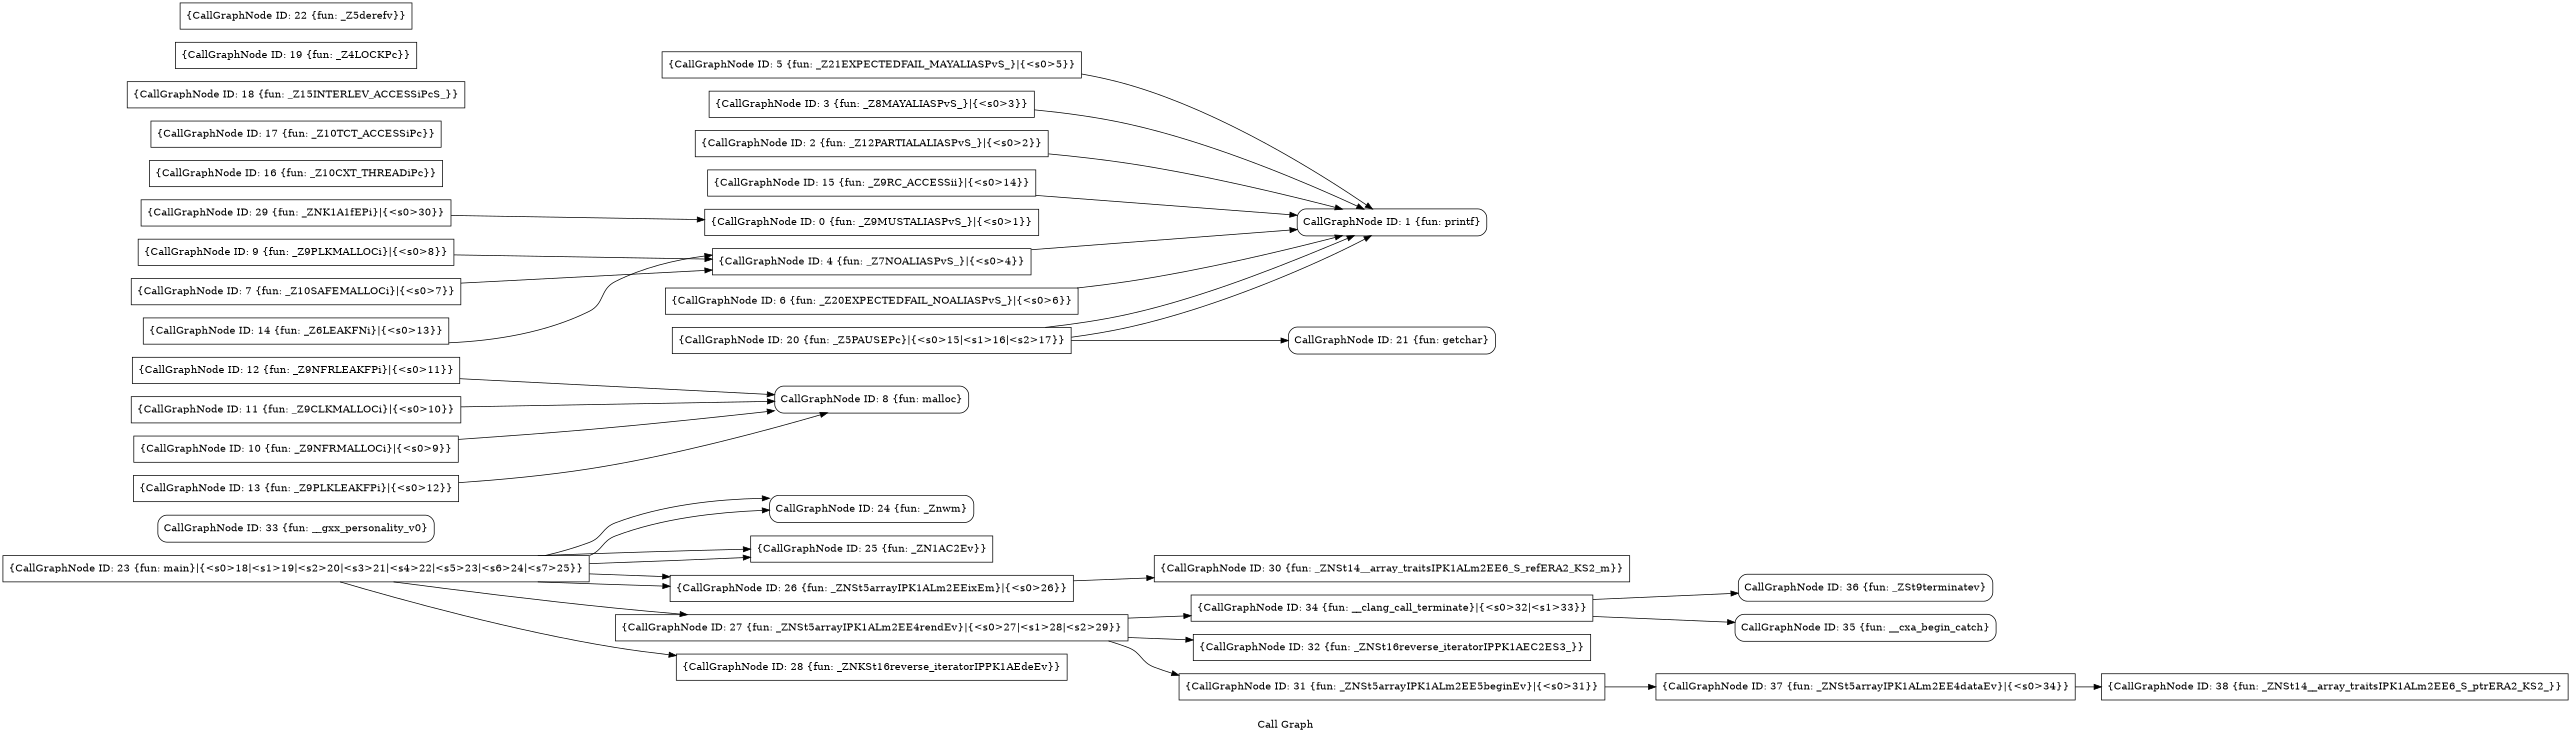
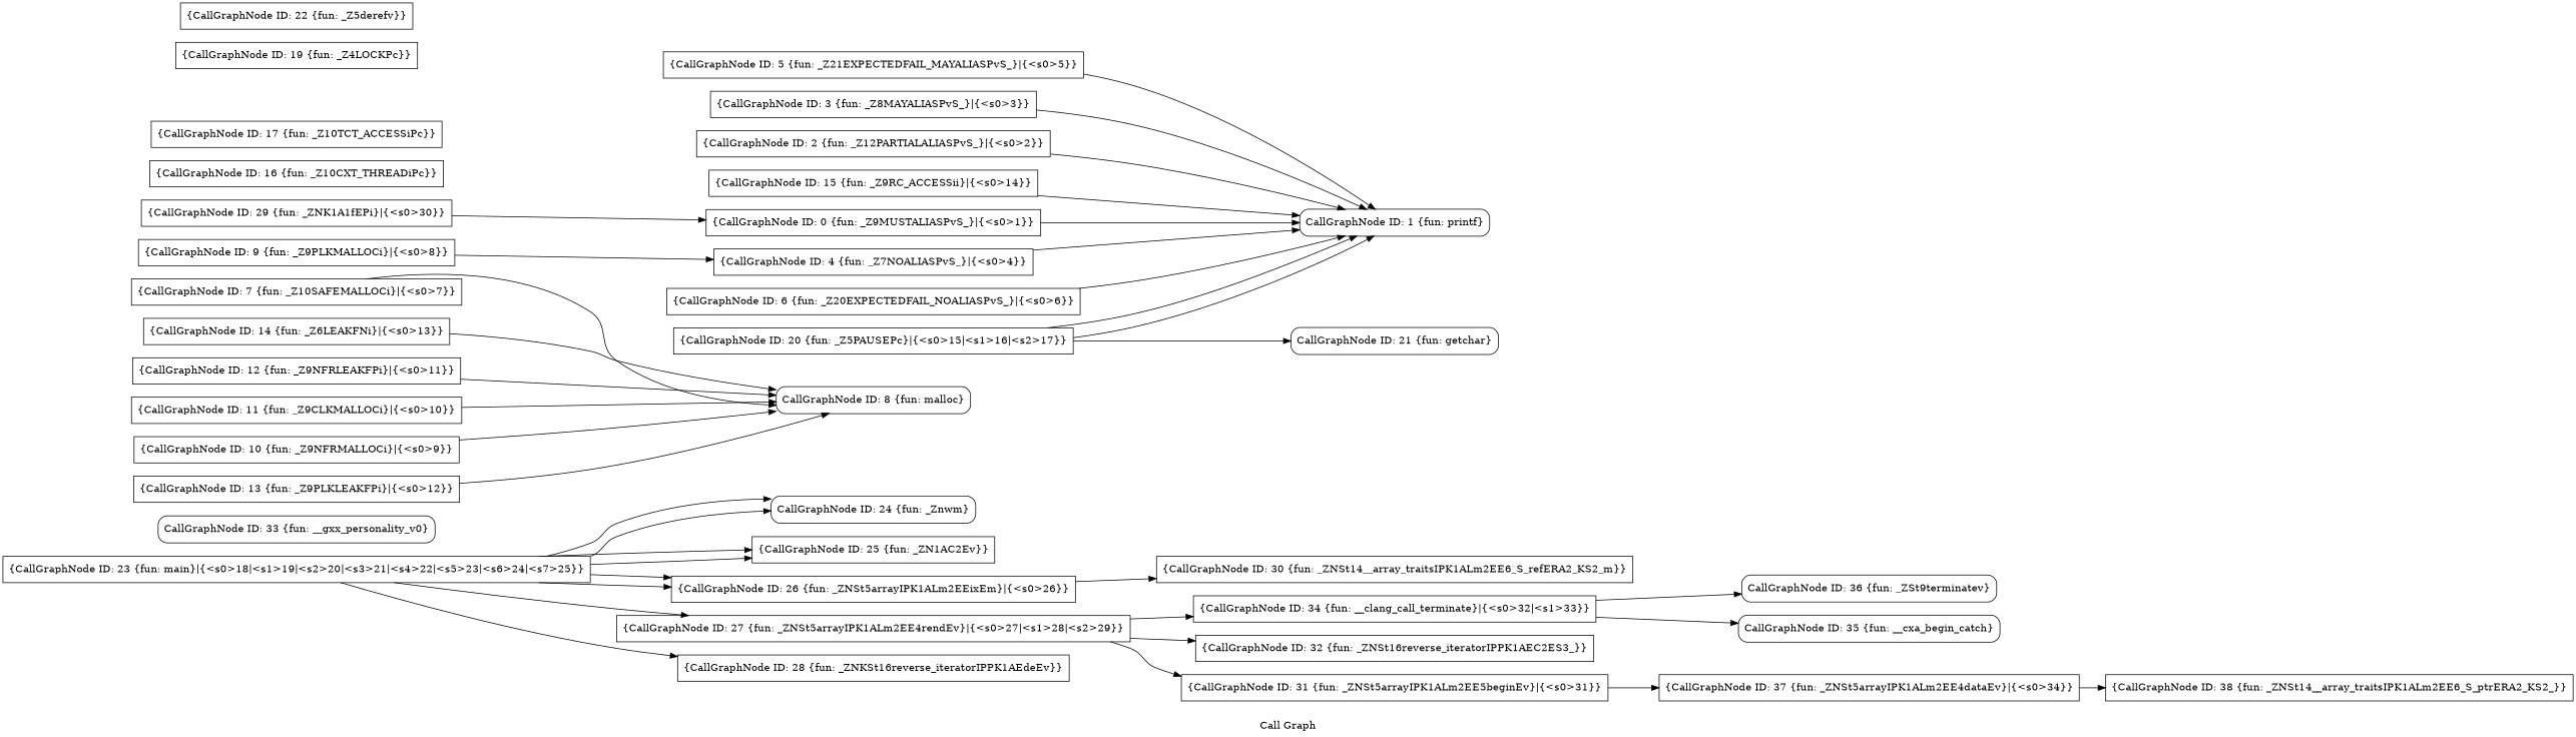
  digraph {
    label="Call Graph"
    rankdir=LR
    node [shape=box]
    edge [color=black tailport=s0]
    n1 [label="{CallGraphNode ID: 38 \{fun: _ZNSt14__array_traitsIPK1ALm2EE6_S_ptrERA2_KS2_\}}"]
    n2 [label="{CallGraphNode ID: 37 \{fun: _ZNSt5arrayIPK1ALm2EE4dataEv\}|{<s0>34}}"]
    n3 [label="{CallGraphNode ID: 36 \{fun: _ZSt9terminatev\}}" shape=Mrecord]
    n4 [label="{CallGraphNode ID: 35 \{fun: __cxa_begin_catch\}}" shape=Mrecord]
    n5 [label="{CallGraphNode ID: 34 \{fun: __clang_call_terminate\}|{<s0>32|<s1>33}}"]
    n6 [label="{CallGraphNode ID: 33 \{fun: __gxx_personality_v0\}}" shape=Mrecord]
    n7 [label="{CallGraphNode ID: 32 \{fun: _ZNSt16reverse_iteratorIPPK1AEC2ES3_\}}"]
    n8 [label="{CallGraphNode ID: 31 \{fun: _ZNSt5arrayIPK1ALm2EE5beginEv\}|{<s0>31}}"]
    n9 [label="{CallGraphNode ID: 30 \{fun: _ZNSt14__array_traitsIPK1ALm2EE6_S_refERA2_KS2_m\}}"]
    n10 [label="{CallGraphNode ID: 29 \{fun: _ZNK1A1fEPi\}|{<s0>30}}"]
    n11 [label="{CallGraphNode ID: 0 \{fun: _Z9MUSTALIASPvS_\}|{<s0>1}}"]
    n12 [label="{CallGraphNode ID: 1 \{fun: printf\}}" shape=Mrecord]
    n13 [label="{CallGraphNode ID: 12 \{fun: _Z9NFRLEAKFPi\}|{<s0>11}}"]
    n14 [label="{CallGraphNode ID: 8 \{fun: malloc\}}" shape=Mrecord]
    n15 [label="{CallGraphNode ID: 11 \{fun: _Z9CLKMALLOCi\}|{<s0>10}}"]
    n16 [label="{CallGraphNode ID: 10 \{fun: _Z9NFRMALLOCi\}|{<s0>9}}"]
    n17 [label="{CallGraphNode ID: 9 \{fun: _Z9PLKMALLOCi\}|{<s0>8}}"]
    n18 [label="{CallGraphNode ID: 4 \{fun: _Z7NOALIASPvS_\}|{<s0>4}}"]
    n19 [label="{CallGraphNode ID: 7 \{fun: _Z10SAFEMALLOCi\}|{<s0>7}}"]
    n20 [label="{CallGraphNode ID: 6 \{fun: _Z20EXPECTEDFAIL_NOALIASPvS_\}|{<s0>6}}"]
    n21 [label="{CallGraphNode ID: 5 \{fun: _Z21EXPECTEDFAIL_MAYALIASPvS_\}|{<s0>5}}"]
    n22 [label="{CallGraphNode ID: 3 \{fun: _Z8MAYALIASPvS_\}|{<s0>3}}"]
    n23 [label="{CallGraphNode ID: 2 \{fun: _Z12PARTIALALIASPvS_\}|{<s0>2}}"]
    n24 [label="{CallGraphNode ID: 13 \{fun: _Z9PLKLEAKFPi\}|{<s0>12}}"]
    n25 [label="{CallGraphNode ID: 14 \{fun: _Z6LEAKFNi\}|{<s0>13}}"]
    n26 [label="{CallGraphNode ID: 15 \{fun: _Z9RC_ACCESSii\}|{<s0>14}}"]
    n27 [label="{CallGraphNode ID: 16 \{fun: _Z10CXT_THREADiPc\}}"]
    n28 [label="{CallGraphNode ID: 17 \{fun: _Z10TCT_ACCESSiPc\}}"]
-   n29 [label="{CallGraphNode ID: 18 \{fun: _Z15INTERLEV_ACCESSiPcS_\}}"]
    n30 [label="{CallGraphNode ID: 19 \{fun: _Z4LOCKPc\}}"]
    n31 [label="{CallGraphNode ID: 20 \{fun: _Z5PAUSEPc\}|{<s0>15|<s1>16|<s2>17}}"]
    n32 [label="{CallGraphNode ID: 21 \{fun: getchar\}}" shape=Mrecord]
    n33 [label="{CallGraphNode ID: 22 \{fun: _Z5derefv\}}"]
    n34 [label="{CallGraphNode ID: 23 \{fun: main\}|{<s0>18|<s1>19|<s2>20|<s3>21|<s4>22|<s5>23|<s6>24|<s7>25}}"]
    n35 [label="{CallGraphNode ID: 24 \{fun: _Znwm\}}" shape=Mrecord]
    n36 [label="{CallGraphNode ID: 25 \{fun: _ZN1AC2Ev\}}"]
    n37 [label="{CallGraphNode ID: 26 \{fun: _ZNSt5arrayIPK1ALm2EEixEm\}|{<s0>26}}"]
    n38 [label="{CallGraphNode ID: 27 \{fun: _ZNSt5arrayIPK1ALm2EE4rendEv\}|{<s0>27|<s1>28|<s2>29}}"]
    n39 [label="{CallGraphNode ID: 28 \{fun: _ZNKSt16reverse_iteratorIPPK1AEdeEv\}}"]
    n2 -> n1
    n5 -> n3 [tailport=s1]
    n5 -> n4
    n8 -> n2
    n10 -> n11
+   n11 -> n12
    n13 -> n14
    n15 -> n14
    n16 -> n14
    n17 -> n18
    n18 -> n12
-   n19 -> n18
+   n19 -> n14
    n20 -> n12
    n21 -> n12
    n22 -> n12
    n23 -> n12
    n24 -> n14
-   n25 -> n18
+   n25 -> n14
    n26 -> n12
    n31 -> n12
    n31 -> n12 [tailport=s1]
    n31 -> n32 [tailport=s2]
    n34 -> n35
    n34 -> n35 [tailport=s2]
    n34 -> n36 [tailport=s1]
    n34 -> n36 [tailport=s3]
    n34 -> n37 [tailport=s4]
    n34 -> n37 [tailport=s5]
    n34 -> n38 [tailport=s6]
    n34 -> n39 [tailport=s7]
    n37 -> n9
    n38 -> n5 [tailport=s2]
    n38 -> n7 [tailport=s1]
    n38 -> n8
  }
